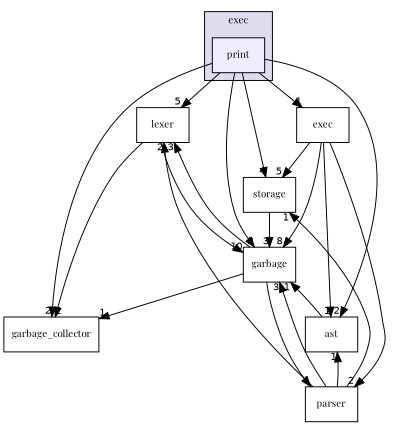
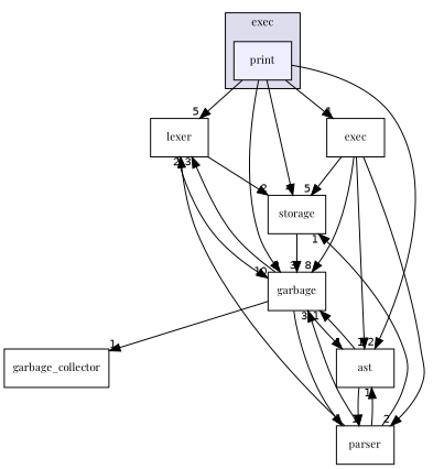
  digraph {
    compound=true
    fontname="Playfair Display"
    node [fontname="Playfair Display" fontsize=10 shape=box]
    edge [fontname="Playfair Display" headlabel=1 labeldistance=1.5 labelfontname=Helvetica labelfontsize=10]
    n1 [fillcolor="#eeeeff" label=print pencolor=black style=filled]
    n2 [label=garbage_collector]
    n3 [label=ast]
    n4 [label=storage]
    n5 [label=lexer]
    n6 [label=exec]
    n7 [label=garbage]
    n8 [label=parser]
    subgraph cluster_1 {
      bgcolor="#ddddee"
      fontsize=10
      label=exec
      pencolor=black
      n1
    }
-   n1 -> n2 [headlabel=2]
    n1 -> n3 [headlabel=2]
    n1 -> n4 [headlabel=4]
    n1 -> n5 [headlabel=5]
    n1 -> n6
    n1 -> n7 [headlabel=2]
    n3 -> n7
+   n3 -> n8
    n4 -> n7 [headlabel=3]
-   n5 -> n2 [headlabel=2]
+   n5 -> n4 [headlabel=2]
    n5 -> n7 [headlabel=10]
    n6 -> n3
    n6 -> n4 [headlabel=5]
    n6 -> n7 [headlabel=8]
    n6 -> n8 [headlabel=2]
    n7 -> n2
+   n7 -> n3
    n7 -> n5 [headlabel=3]
    n7 -> n8
    n8 -> n3
    n8 -> n4
    n8 -> n5 [headlabel=2]
    n8 -> n7 [headlabel=3]
  }
